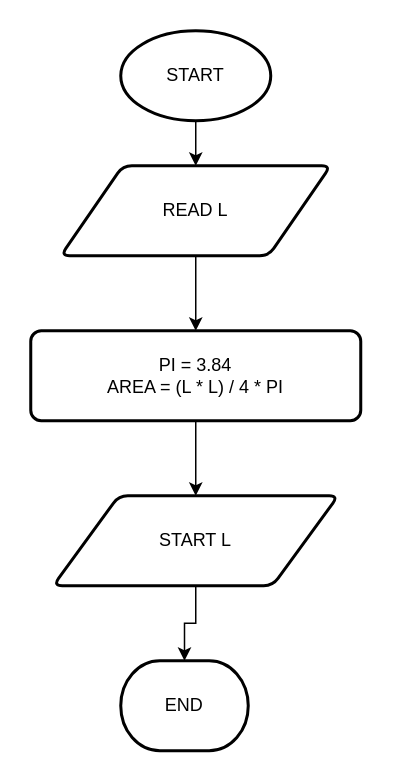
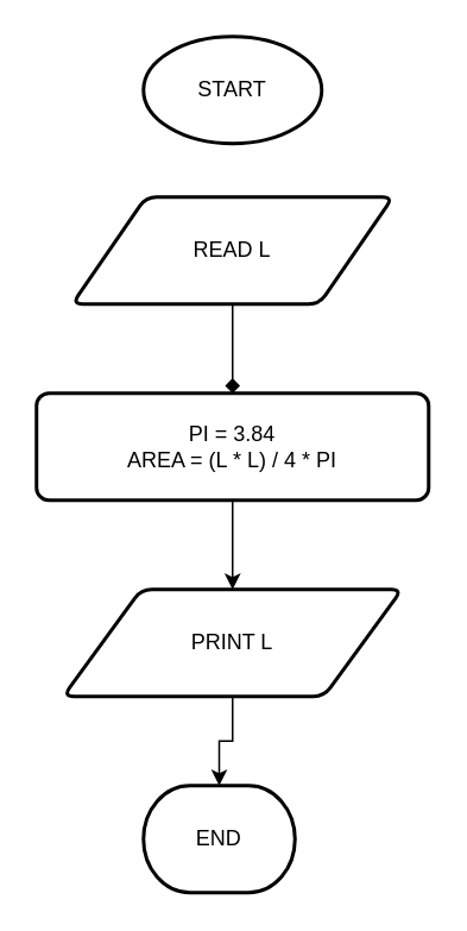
  <mxCell id="0" />
  <mxCell id="1" parent="0" />
- <mxCell id="2" style="edgeStyle=orthogonalEdgeStyle;rounded=0;orthogonalLoop=1;jettySize=auto;html=1;exitX=0.5;exitY=1;exitDx=0;exitDy=0;exitPerimeter=0;entryX=0.5;entryY=0;entryDx=0;entryDy=0;" edge="1" parent="1" source="3" target="5"><mxGeometry relative="1" as="geometry" /></mxCell>
  <mxCell id="3" value="START" style="strokeWidth=2;html=1;shape=mxgraph.flowchart.start_1;whiteSpace=wrap;" vertex="1" parent="1"><mxGeometry x="80" y="20" width="100" height="60" as="geometry" /></mxCell>
- <mxCell id="4" style="edgeStyle=orthogonalEdgeStyle;rounded=0;orthogonalLoop=1;jettySize=auto;html=1;exitX=0.5;exitY=1;exitDx=0;exitDy=0;entryX=0.5;entryY=0;entryDx=0;entryDy=0;" edge="1" parent="1" source="5" target="7"><mxGeometry relative="1" as="geometry" /></mxCell>
+ <mxCell id="4" style="edgeStyle=orthogonalEdgeStyle;rounded=0;orthogonalLoop=1;jettySize=auto;html=1;exitX=0.5;exitY=1;exitDx=0;exitDy=0;entryX=0.5;entryY=0;entryDx=0;entryDy=0;endArrow=diamond;" edge="1" parent="1" source="5" target="7"><mxGeometry relative="1" as="geometry" /></mxCell>
  <mxCell id="5" value="READ L" style="shape=parallelogram;html=1;strokeWidth=2;perimeter=parallelogramPerimeter;whiteSpace=wrap;rounded=1;arcSize=12;size=0.23;" vertex="1" parent="1"><mxGeometry x="40" y="110" width="180" height="60" as="geometry" /></mxCell>
  <mxCell id="6" style="edgeStyle=orthogonalEdgeStyle;rounded=0;orthogonalLoop=1;jettySize=auto;html=1;exitX=0.5;exitY=1;exitDx=0;exitDy=0;entryX=0.5;entryY=0;entryDx=0;entryDy=0;" edge="1" parent="1" source="7" target="8"><mxGeometry relative="1" as="geometry" /></mxCell>
  <mxCell id="7" value="&lt;div&gt;PI = 3.84&lt;/div&gt;AREA = (L * L) / 4 * PI" style="rounded=1;whiteSpace=wrap;html=1;absoluteArcSize=1;arcSize=14;strokeWidth=2;" vertex="1" parent="1"><mxGeometry x="20" y="220" width="220" height="60" as="geometry" /></mxCell>
- <mxCell id="8" value="START L" style="shape=parallelogram;html=1;strokeWidth=2;perimeter=parallelogramPerimeter;whiteSpace=wrap;rounded=1;arcSize=12;size=0.23;" vertex="1" parent="1"><mxGeometry x="35" y="330" width="190" height="60" as="geometry" /></mxCell>
+ <mxCell id="8" value="PRINT L" style="shape=parallelogram;html=1;strokeWidth=2;perimeter=parallelogramPerimeter;whiteSpace=wrap;rounded=1;arcSize=12;size=0.23;" vertex="1" parent="1"><mxGeometry x="35" y="330" width="190" height="60" as="geometry" /></mxCell>
  <mxCell id="9" value="END" style="strokeWidth=2;html=1;shape=mxgraph.flowchart.terminator;whiteSpace=wrap;" vertex="1" parent="1"><mxGeometry x="80" y="440" width="85" height="60" as="geometry" /></mxCell>
  <mxCell id="10" style="edgeStyle=orthogonalEdgeStyle;rounded=0;orthogonalLoop=1;jettySize=auto;html=1;exitX=0.5;exitY=1;exitDx=0;exitDy=0;entryX=0.5;entryY=0;entryDx=0;entryDy=0;entryPerimeter=0;" edge="1" parent="1" source="8" target="9"><mxGeometry relative="1" as="geometry" /></mxCell>
